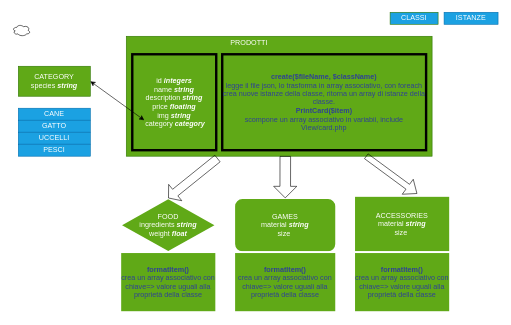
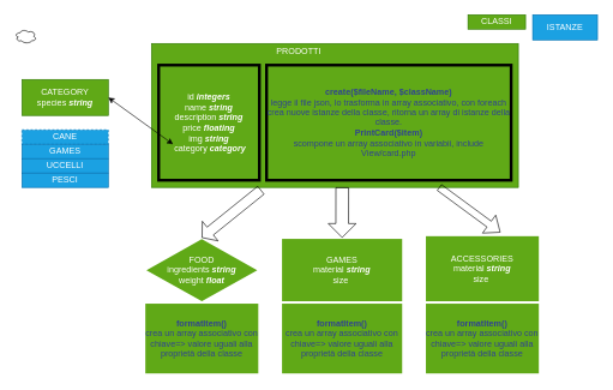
  <mxCell id="0" />
  <mxCell id="1" parent="0" />
  <mxCell id="2" value="&lt;b style=&quot;font-style: italic;&quot;&gt;&lt;br&gt;&lt;/b&gt;" style="rounded=0;whiteSpace=wrap;html=1;fillColor=#60a917;fontColor=#ffffff;strokeColor=#2D7600;" parent="1" vertex="1"><mxGeometry x="210" y="60" width="510" height="200" as="geometry" /></mxCell>
  <mxCell id="3" value="FOOD&lt;br&gt;ingredients &lt;b&gt;&lt;i&gt;string&lt;/i&gt;&lt;/b&gt;&lt;br&gt;weight&lt;b&gt; &lt;i style=&quot;&quot;&gt;float&lt;/i&gt;&lt;/b&gt;" style="rhombus;whiteSpace=wrap;html=1;fillColor=#60a917;fontColor=#ffffff;strokeColor=#FFFFFF;strokeWidth=3;" parent="1" vertex="1"><mxGeometry x="200" y="330" width="160" height="90" as="geometry" /></mxCell>
- <mxCell id="4" value="GAMES&lt;br&gt;material &lt;b&gt;&lt;i&gt;string&lt;/i&gt;&lt;/b&gt;&lt;br&gt;size&amp;nbsp;" style="whiteSpace=wrap;html=1;fillColor=#60a917;fontColor=#ffffff;strokeColor=#FFFFFF;strokeWidth=3;rounded=1;" parent="1" vertex="1"><mxGeometry x="390" y="330" width="170" height="90" as="geometry" /></mxCell>
+ <mxCell id="4" value="GAMES&lt;br&gt;material &lt;b&gt;&lt;i&gt;string&lt;/i&gt;&lt;/b&gt;&lt;br&gt;size&amp;nbsp;" style="rounded=0;whiteSpace=wrap;html=1;fillColor=#60a917;fontColor=#ffffff;strokeColor=#FFFFFF;strokeWidth=3;" parent="1" vertex="1"><mxGeometry x="390" y="330" width="170" height="90" as="geometry" /></mxCell>
  <mxCell id="5" value="ACCESSORIES&lt;br&gt;material&amp;nbsp;&lt;b&gt;&lt;i&gt;string&lt;/i&gt;&lt;/b&gt;&lt;br&gt;size&amp;nbsp;" style="rounded=0;whiteSpace=wrap;html=1;fillColor=#60a917;fontColor=#ffffff;strokeColor=#FFFFFF;strokeWidth=3;" parent="1" vertex="1"><mxGeometry x="590" y="326.25" width="160" height="93.75" as="geometry" /></mxCell>
- <mxCell id="6" value="CLASSI" style="rounded=0;whiteSpace=wrap;html=1;fillColor=#1ba1e2;fontColor=#ffffff;strokeColor=#2D7600;" parent="1" vertex="1"><mxGeometry x="650" y="20" width="80" height="20" as="geometry" /></mxCell>
+ <mxCell id="6" value="CLASSI" style="rounded=0;whiteSpace=wrap;html=1;fillColor=#60a917;fontColor=#ffffff;strokeColor=#2D7600;" parent="1" vertex="1"><mxGeometry x="650" y="20" width="80" height="20" as="geometry" /></mxCell>
  <mxCell id="7" value="CATEGORY&lt;br&gt;species&amp;nbsp;&lt;b&gt;&lt;i&gt;string&lt;/i&gt;&lt;/b&gt;" style="rounded=0;whiteSpace=wrap;html=1;fontColor=#ffffff;fillColor=#60a917;strokeColor=#2D7600;" parent="1" vertex="1"><mxGeometry x="30" y="110" width="120" height="50" as="geometry" /></mxCell>
- <mxCell id="8" value="ISTANZE" style="rounded=0;whiteSpace=wrap;html=1;fontColor=#ffffff;fillColor=#1ba1e2;strokeColor=#006EAF;" parent="1" vertex="1"><mxGeometry x="740" y="20" width="90" height="20" as="geometry" /></mxCell>
- <mxCell id="9" value="CANE" style="rounded=0;whiteSpace=wrap;html=1;fontColor=#ffffff;fillColor=#1ba1e2;strokeColor=#006EAF;" parent="1" vertex="1"><mxGeometry x="30" y="180" width="120" height="20" as="geometry" /></mxCell>
- <mxCell id="10" value="GATTO" style="rounded=0;whiteSpace=wrap;html=1;fontColor=#ffffff;fillColor=#1ba1e2;strokeColor=#006EAF;" parent="1" vertex="1"><mxGeometry x="30" y="200" width="120" height="20" as="geometry" /></mxCell>
+ <mxCell id="8" value="ISTANZE" style="rounded=0;whiteSpace=wrap;html=1;fontColor=#ffffff;fillColor=#1ba1e2;strokeColor=#006EAF;" parent="1" vertex="1"><mxGeometry x="740" y="20" width="90" height="35" as="geometry" /></mxCell>
+ <mxCell id="9" value="CANE" style="rounded=0;whiteSpace=wrap;html=1;fontColor=#ffffff;fillColor=#1ba1e2;strokeColor=#006EAF;dashed=1;" parent="1" vertex="1"><mxGeometry x="30" y="180" width="120" height="20" as="geometry" /></mxCell>
+ <mxCell id="10" value="GAMES" style="rounded=0;whiteSpace=wrap;html=1;fontColor=#ffffff;fillColor=#1ba1e2;strokeColor=#006EAF;" parent="1" vertex="1"><mxGeometry x="30" y="200" width="120" height="20" as="geometry" /></mxCell>
  <mxCell id="11" value="UCCELLI" style="rounded=0;whiteSpace=wrap;html=1;fontColor=#ffffff;fillColor=#1ba1e2;strokeColor=#006EAF;" parent="1" vertex="1"><mxGeometry x="30" y="220" width="120" height="20" as="geometry" /></mxCell>
  <mxCell id="12" value="PESCI" style="rounded=0;whiteSpace=wrap;html=1;fontColor=#ffffff;fillColor=#1ba1e2;strokeColor=#006EAF;" parent="1" vertex="1"><mxGeometry x="30" y="240" width="120" height="20" as="geometry" /></mxCell>
  <mxCell id="13" value="id&amp;nbsp;&lt;i&gt;&lt;b&gt;integers&lt;/b&gt;&lt;/i&gt;&lt;br&gt;name&amp;nbsp;&lt;i&gt;&lt;b&gt;string&lt;/b&gt;&lt;/i&gt;&lt;br&gt;description&amp;nbsp;&lt;i&gt;&lt;b&gt;string&lt;/b&gt;&lt;/i&gt;&lt;br&gt;price&amp;nbsp;&lt;i&gt;&lt;b&gt;floating&lt;/b&gt;&lt;br&gt;&lt;/i&gt;img&amp;nbsp;&lt;b style=&quot;font-style: italic;&quot;&gt;string&lt;br&gt;&amp;nbsp;&lt;/b&gt;category&amp;nbsp;&lt;b style=&quot;font-style: italic;&quot;&gt;category&lt;/b&gt;" style="rounded=0;whiteSpace=wrap;html=1;fontColor=#ffffff;fillColor=#60a917;strokeColor=default;strokeWidth=4;perimeterSpacing=7;" parent="1" vertex="1"><mxGeometry x="220" y="90" width="140" height="160" as="geometry" /></mxCell>
  <mxCell id="14" value="&lt;font color=&quot;#2f4393&quot;&gt;&lt;b&gt;create($fileName, $className)&lt;/b&gt;&lt;br&gt;legge il file json, lo trasforma in array associativo, con foreach crea nuove istanze della classe, ritorna un array di istanze della classe.&lt;br&gt;&lt;b&gt;PrintCard($item)&lt;br&gt;&lt;/b&gt;scompone un array associativo in variabii, include View/card.php&lt;br&gt;&lt;/font&gt;" style="rounded=0;whiteSpace=wrap;html=1;fontColor=#ffffff;fillColor=#60a917;strokeColor=default;strokeWidth=4;perimeterSpacing=7;" parent="1" vertex="1"><mxGeometry x="370" y="90" width="340" height="160" as="geometry" /></mxCell>
  <mxCell id="15" value="PRODOTTI" style="rounded=0;whiteSpace=wrap;html=1;strokeColor=none;strokeWidth=4;fontColor=#ffffff;fillColor=#1ba1e2;movable=0;resizable=0;rotatable=0;deletable=0;editable=0;connectable=0;" parent="1" vertex="1"><mxGeometry x="355" y="70" width="120" as="geometry" /></mxCell>
  <mxCell id="16" value="" style="endArrow=classic;startArrow=classic;html=1;fontColor=#FFFFFF;exitX=1;exitY=0.5;exitDx=0;exitDy=0;" parent="1" source="7" edge="1"><mxGeometry width="50" height="50" relative="1" as="geometry"><mxPoint x="200" y="220" as="sourcePoint" /><mxPoint x="240" y="200" as="targetPoint" /></mxGeometry></mxCell>
  <mxCell id="17" value="" style="shape=flexArrow;endArrow=classic;html=1;fontColor=#FFFFFF;width=14;endSize=4.48;exitX=0.299;exitY=1.018;exitDx=0;exitDy=0;exitPerimeter=0;entryX=0.5;entryY=0;entryDx=0;entryDy=0;" parent="1" source="2" target="3" edge="1"><mxGeometry width="50" height="50" relative="1" as="geometry"><mxPoint x="350" y="270" as="sourcePoint" /><mxPoint x="260" y="288.44" as="targetPoint" /><Array as="points" /></mxGeometry></mxCell>
  <mxCell id="18" value="" style="shape=flexArrow;endArrow=classic;html=1;fontColor=#FFFFFF;width=17.647;endSize=6.082;exitX=0.52;exitY=0.999;exitDx=0;exitDy=0;exitPerimeter=0;" parent="1" source="2" target="4" edge="1"><mxGeometry width="50" height="50" relative="1" as="geometry"><mxPoint x="450" y="260" as="sourcePoint" /><mxPoint x="250" y="170" as="targetPoint" /></mxGeometry></mxCell>
  <mxCell id="19" value="" style="shape=flexArrow;endArrow=classic;html=1;fontColor=#FFFFFF;entryX=0.657;entryY=-0.04;entryDx=0;entryDy=0;entryPerimeter=0;exitX=0.784;exitY=0.999;exitDx=0;exitDy=0;exitPerimeter=0;" parent="1" source="2" target="5" edge="1"><mxGeometry width="50" height="50" relative="1" as="geometry"><mxPoint x="550" y="260" as="sourcePoint" /><mxPoint x="610" y="338.44" as="targetPoint" /></mxGeometry></mxCell>
  <mxCell id="20" value="&lt;font style=&quot;&quot; color=&quot;#2f4393&quot;&gt;&lt;b&gt;formatItem()&lt;/b&gt;&lt;br&gt;crea un array associativo con chiave=&amp;gt; valore uguali alla proprietà della classe&lt;br&gt;&lt;/font&gt;" style="rounded=0;whiteSpace=wrap;html=1;strokeWidth=3;fillColor=#60a917;fontColor=#ffffff;strokeColor=#FFFFFF;" parent="1" vertex="1"><mxGeometry x="200" y="420" width="160" height="100" as="geometry" /></mxCell>
  <mxCell id="21" value="&lt;b style=&quot;color: rgb(47, 67, 147);&quot;&gt;formatItem()&lt;/b&gt;&lt;br style=&quot;color: rgb(47, 67, 147);&quot;&gt;&lt;span style=&quot;color: rgb(47, 67, 147);&quot;&gt;crea un array associativo con chiave=&amp;gt; valore uguali alla proprietà della classe&lt;/span&gt;" style="rounded=0;whiteSpace=wrap;html=1;strokeWidth=3;fillColor=#60a917;fontColor=#ffffff;strokeColor=#FFFFFF;" parent="1" vertex="1"><mxGeometry x="390" y="420" width="170" height="100" as="geometry" /></mxCell>
  <mxCell id="22" value="&lt;b style=&quot;color: rgb(47, 67, 147);&quot;&gt;formatItem()&lt;/b&gt;&lt;br style=&quot;color: rgb(47, 67, 147);&quot;&gt;&lt;span style=&quot;color: rgb(47, 67, 147);&quot;&gt;crea un array associativo con chiave=&amp;gt; valore uguali alla proprietà della classe&lt;/span&gt;" style="rounded=0;whiteSpace=wrap;html=1;strokeWidth=3;fillColor=#60a917;fontColor=#ffffff;strokeColor=#FFFFFF;" parent="1" vertex="1"><mxGeometry x="590" y="420" width="160" height="100" as="geometry" /></mxCell>
  <mxCell id="23" value="" style="ellipse;shape=cloud;whiteSpace=wrap;html=1;" vertex="1" parent="1"><mxGeometry x="20" y="40" width="30" height="20" as="geometry" /></mxCell>
